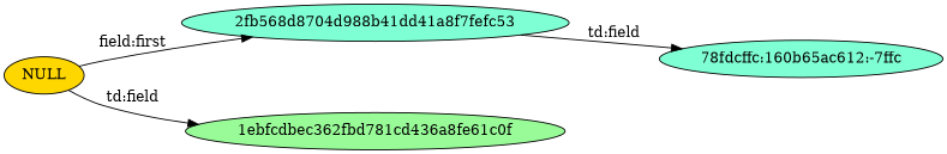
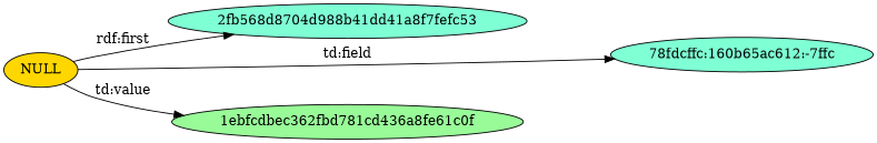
  digraph {
    rankdir=LR
    node [fillcolor=aquamarine style=filled]
    NULL [fillcolor=gold]
    n2 [label="2fb568d8704d988b41dd41a8f7fefc53"]
    "78fdcffc:160b65ac612:-7ffc"
    "1ebfcdbec362fbd781cd436a8fe61c0f" [fillcolor=palegreen]
-   NULL -> n2 [label="field:first"]
-   n2 -> "78fdcffc:160b65ac612:-7ffc" [label="td:field"]
-   NULL -> "1ebfcdbec362fbd781cd436a8fe61c0f" [label="td:field"]
+   NULL -> n2 [label="rdf:first"]
+   NULL -> "78fdcffc:160b65ac612:-7ffc" [label="td:field"]
+   NULL -> "1ebfcdbec362fbd781cd436a8fe61c0f" [label="td:value"]
  }
